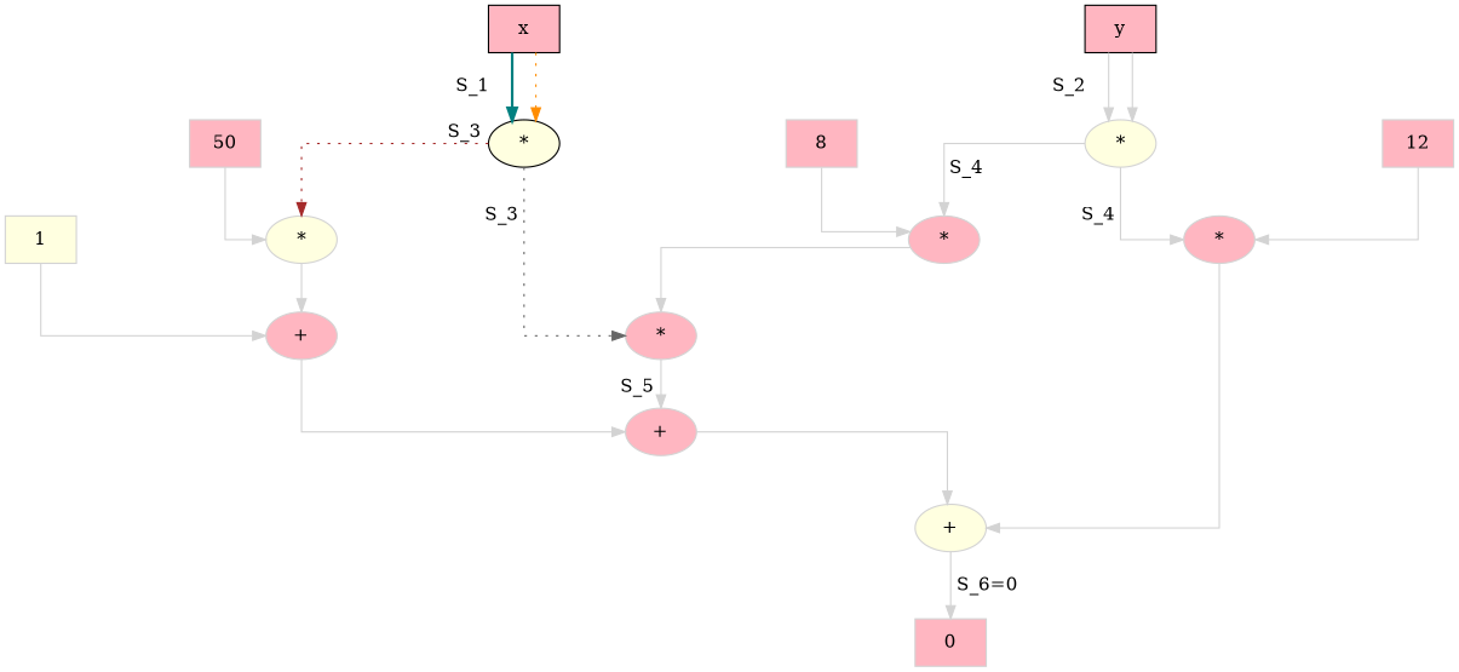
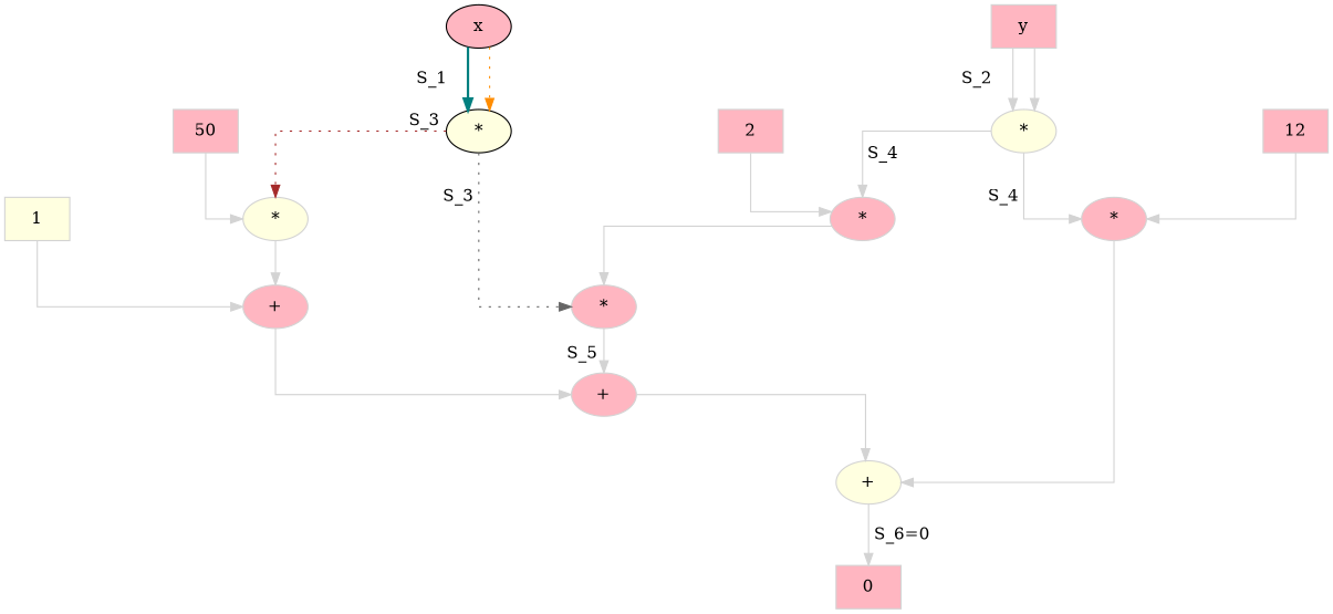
  digraph {
    forcelabels=true
    nodesep=2.0
    splines=ortho
    node [fillcolor=lightpink style=filled color=lightgray]
    edge [color=lightgray]
-   n1 [label=x shape=box color=""]
+   n1 [label=x shape=ellipse color=""]
    n2 [fillcolor=lightyellow label="*" color=""]
    n3 [fillcolor=lightyellow label="*"]
    n4 [label="*"]
    n5 [label="+"]
    n6 [label="+"]
    n7 [fillcolor=lightyellow label="+"]
-   n8 [color=black label=y shape=box]
+   n8 [label=y shape=box]
    n9 [fillcolor=lightyellow label="*"]
    n10 [label="*"]
    n11 [label="*"]
    n12 [label=0 shape=box]
    n13 [label=50 shape=box]
-   n14 [label=8 shape=box]
+   n14 [label=2 shape=box]
    n15 [label=12 shape=box]
    n16 [fillcolor=lightyellow label=1 shape=box]
    n1 -> n2 [color=teal label=S_1 labeldistance=4 style=bold]
    n1 -> n2 [color=darkorange style=dotted]
    n2 -> n3 [color=brown labeldistance=2 style=dotted taillabel=S_3]
    n2 -> n4 [color=gray40 labeldistance=4 style=dotted taillabel=S_3]
    n3 -> n5
    n4 -> n6 [xlabel="S_5 "]
    n5 -> n6
    n6 -> n7
    n7 -> n12 [label=" S_6=0" labeldistance=2]
    n8 -> n9 [label=S_2]
    n8 -> n9
    n9 -> n10 [headlabel=S_4 labeldistance=4]
    n9 -> n11 [labeldistance=4 taillabel=S_4]
    n10 -> n4
    n11 -> n7
    n13 -> n3
    n14 -> n10
    n15 -> n11
    n16 -> n5
  }
